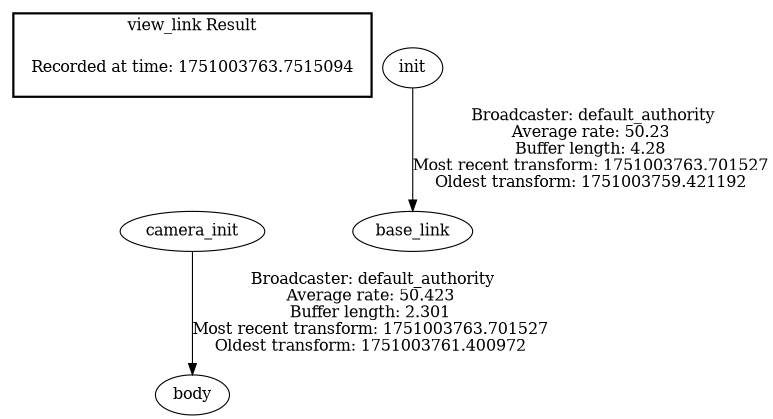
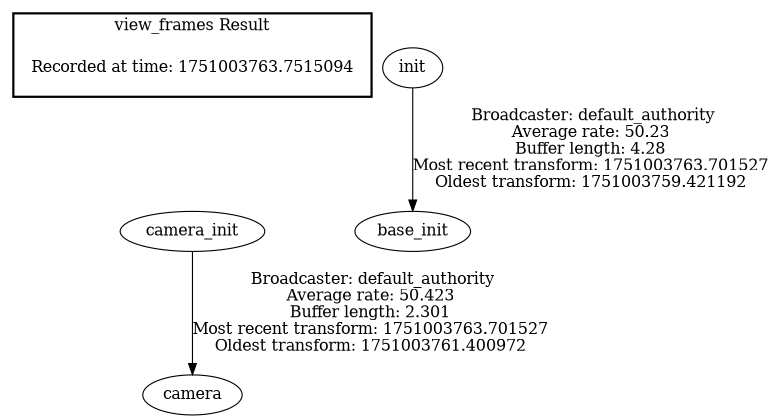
  digraph {
    "Recorded at time: 1751003763.7515094" [shape=plaintext]
    camera_init
    n3 [label=init]
-   base_link
-   body
+   base_link [label=base_init]
+   body [label=camera]
    subgraph cluster_1 {
      color=black
-     label="view_link Result"
+     label="view_frames Result"
      style=bold
      "Recorded at time: 1751003763.7515094"
    }
    "Recorded at time: 1751003763.7515094" -> camera_init [style=invis]
    camera_init -> body [label=" Broadcaster: default_authority\nAverage rate: 50.423\nBuffer length: 2.301\nMost recent transform: 1751003763.701527\nOldest transform: 1751003761.400972\n"]
    n3 -> base_link [label=" Broadcaster: default_authority\nAverage rate: 50.23\nBuffer length: 4.28\nMost recent transform: 1751003763.701527\nOldest transform: 1751003759.421192\n"]
  }
